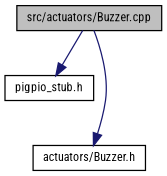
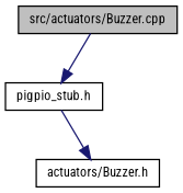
  digraph {
    fontname="Roboto Condensed"
    node [color=black fillcolor=white fontname="Roboto Condensed" fontsize=10 shape=record style=filled]
    edge [color=midnightblue fontname="Roboto Condensed" fontsize=10 labelfontname=Helvetica labelfontsize=10 style=solid]
    n1 [fillcolor=grey75 fontcolor=black height=0.2 label="src/actuators/Buzzer.cpp" width=0.4]
    n2 [height=0.2 label="pigpio_stub.h" width=0.4]
    n3 [height=0.2 label="actuators/Buzzer.h" width=0.4]
    n1 -> n2
-   n1 -> n3
+   n2 -> n3
  }
